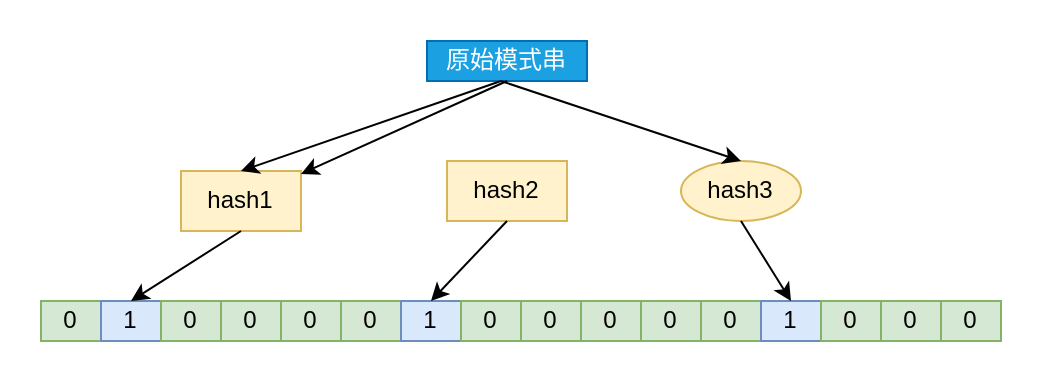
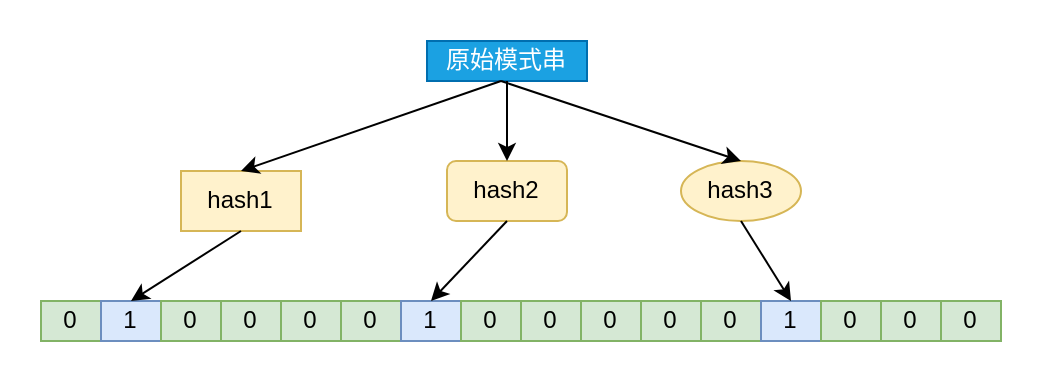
  <mxCell id="0" />
  <mxCell id="1" parent="0" />
  <mxCell id="2" value="原始模式串" style="rounded=0;whiteSpace=wrap;html=1;fillColor=#1ba1e2;strokeColor=#006EAF;fontColor=#ffffff;" vertex="1" parent="1"><mxGeometry x="213" y="20" width="80" height="20" as="geometry" /></mxCell>
  <mxCell id="3" value="hash1" style="rounded=0;whiteSpace=wrap;html=1;fillColor=#fff2cc;strokeColor=#d6b656;" vertex="1" parent="1"><mxGeometry x="90" y="85" width="60" height="30" as="geometry" /></mxCell>
- <mxCell id="4" value="hash2" style="rounded=0;whiteSpace=wrap;html=1;fillColor=#fff2cc;strokeColor=#d6b656;" vertex="1" parent="1"><mxGeometry x="223" y="80" width="60" height="30" as="geometry" /></mxCell>
+ <mxCell id="4" value="hash2" style="whiteSpace=wrap;html=1;fillColor=#fff2cc;strokeColor=#d6b656;rounded=1;" vertex="1" parent="1"><mxGeometry x="223" y="80" width="60" height="30" as="geometry" /></mxCell>
  <mxCell id="5" value="hash3" style="ellipse;whiteSpace=wrap;html=1;fillColor=#fff2cc;strokeColor=#d6b656;" vertex="1" parent="1"><mxGeometry x="340" y="80" width="60" height="30" as="geometry" /></mxCell>
  <mxCell id="6" value="0" style="rounded=0;whiteSpace=wrap;html=1;fillColor=#d5e8d4;strokeColor=#82b366;" vertex="1" parent="1"><mxGeometry x="20" y="150" width="30" height="20" as="geometry" /></mxCell>
  <mxCell id="7" value="1" style="rounded=0;whiteSpace=wrap;html=1;fillColor=#dae8fc;strokeColor=#6c8ebf;" vertex="1" parent="1"><mxGeometry x="50" y="150" width="30" height="20" as="geometry" /></mxCell>
  <mxCell id="8" value="0" style="rounded=0;whiteSpace=wrap;html=1;fillColor=#d5e8d4;strokeColor=#82b366;" vertex="1" parent="1"><mxGeometry x="80" y="150" width="30" height="20" as="geometry" /></mxCell>
  <mxCell id="9" value="0" style="rounded=0;whiteSpace=wrap;html=1;fillColor=#d5e8d4;strokeColor=#82b366;" vertex="1" parent="1"><mxGeometry x="110" y="150" width="30" height="20" as="geometry" /></mxCell>
  <mxCell id="10" value="0" style="rounded=0;whiteSpace=wrap;html=1;fillColor=#d5e8d4;strokeColor=#82b366;" vertex="1" parent="1"><mxGeometry x="140" y="150" width="30" height="20" as="geometry" /></mxCell>
  <mxCell id="11" value="0" style="rounded=0;whiteSpace=wrap;html=1;fillColor=#d5e8d4;strokeColor=#82b366;" vertex="1" parent="1"><mxGeometry x="170" y="150" width="30" height="20" as="geometry" /></mxCell>
  <mxCell id="12" value="1" style="rounded=0;whiteSpace=wrap;html=1;fillColor=#dae8fc;strokeColor=#6c8ebf;" vertex="1" parent="1"><mxGeometry x="200" y="150" width="30" height="20" as="geometry" /></mxCell>
  <mxCell id="13" value="0" style="rounded=0;whiteSpace=wrap;html=1;fillColor=#d5e8d4;strokeColor=#82b366;" vertex="1" parent="1"><mxGeometry x="230" y="150" width="30" height="20" as="geometry" /></mxCell>
  <mxCell id="14" value="0" style="rounded=0;whiteSpace=wrap;html=1;fillColor=#d5e8d4;strokeColor=#82b366;" vertex="1" parent="1"><mxGeometry x="260" y="150" width="30" height="20" as="geometry" /></mxCell>
  <mxCell id="15" value="0" style="rounded=0;whiteSpace=wrap;html=1;fillColor=#d5e8d4;strokeColor=#82b366;" vertex="1" parent="1"><mxGeometry x="290" y="150" width="30" height="20" as="geometry" /></mxCell>
  <mxCell id="16" value="0" style="rounded=0;whiteSpace=wrap;html=1;fillColor=#d5e8d4;strokeColor=#82b366;" vertex="1" parent="1"><mxGeometry x="320" y="150" width="30" height="20" as="geometry" /></mxCell>
  <mxCell id="17" value="0" style="rounded=0;whiteSpace=wrap;html=1;fillColor=#d5e8d4;strokeColor=#82b366;" vertex="1" parent="1"><mxGeometry x="350" y="150" width="30" height="20" as="geometry" /></mxCell>
  <mxCell id="18" value="1" style="rounded=0;whiteSpace=wrap;html=1;fillColor=#dae8fc;strokeColor=#6c8ebf;" vertex="1" parent="1"><mxGeometry x="380" y="150" width="30" height="20" as="geometry" /></mxCell>
  <mxCell id="19" value="0" style="rounded=0;whiteSpace=wrap;html=1;fillColor=#d5e8d4;strokeColor=#82b366;" vertex="1" parent="1"><mxGeometry x="410" y="150" width="30" height="20" as="geometry" /></mxCell>
  <mxCell id="20" value="0" style="rounded=0;whiteSpace=wrap;html=1;fillColor=#d5e8d4;strokeColor=#82b366;" vertex="1" parent="1"><mxGeometry x="440" y="150" width="30" height="20" as="geometry" /></mxCell>
  <mxCell id="21" value="0" style="rounded=0;whiteSpace=wrap;html=1;fillColor=#d5e8d4;strokeColor=#82b366;" vertex="1" parent="1"><mxGeometry x="470" y="150" width="30" height="20" as="geometry" /></mxCell>
- <mxCell id="22" value="" style="endArrow=classic;html=1;exitX=0.5;exitY=1;exitDx=0;exitDy=0;" edge="1" parent="1" source="2" target="3"><mxGeometry width="50" height="50" relative="1" as="geometry"><mxPoint x="290" y="230" as="sourcePoint" /><mxPoint x="340" y="180" as="targetPoint" /></mxGeometry></mxCell>
+ <mxCell id="22" value="" style="endArrow=classic;html=1;exitX=0.5;exitY=1;exitDx=0;exitDy=0;entryX=0.5;entryY=0;entryDx=0;entryDy=0;" edge="1" parent="1" source="2" target="4"><mxGeometry width="50" height="50" relative="1" as="geometry"><mxPoint x="290" y="230" as="sourcePoint" /><mxPoint x="340" y="180" as="targetPoint" /></mxGeometry></mxCell>
  <mxCell id="23" value="" style="endArrow=classic;html=1;entryX=0.5;entryY=0;entryDx=0;entryDy=0;" edge="1" parent="1" target="5"><mxGeometry width="50" height="50" relative="1" as="geometry"><mxPoint x="250" y="40" as="sourcePoint" /><mxPoint x="380" y="20" as="targetPoint" /></mxGeometry></mxCell>
  <mxCell id="24" value="" style="endArrow=classic;html=1;entryX=0.5;entryY=0;entryDx=0;entryDy=0;" edge="1" parent="1" target="3"><mxGeometry width="50" height="50" relative="1" as="geometry"><mxPoint x="250" y="40" as="sourcePoint" /><mxPoint x="110" y="40" as="targetPoint" /></mxGeometry></mxCell>
  <mxCell id="25" value="" style="endArrow=classic;html=1;exitX=0.5;exitY=1;exitDx=0;exitDy=0;entryX=0.5;entryY=0;entryDx=0;entryDy=0;" edge="1" parent="1" source="3" target="7"><mxGeometry width="50" height="50" relative="1" as="geometry"><mxPoint x="150" y="410" as="sourcePoint" /><mxPoint x="200" y="360" as="targetPoint" /></mxGeometry></mxCell>
  <mxCell id="26" value="" style="endArrow=classic;html=1;exitX=0.5;exitY=1;exitDx=0;exitDy=0;entryX=0.5;entryY=0;entryDx=0;entryDy=0;" edge="1" parent="1" source="4" target="12"><mxGeometry width="50" height="50" relative="1" as="geometry"><mxPoint x="210" y="340" as="sourcePoint" /><mxPoint x="260" y="290" as="targetPoint" /></mxGeometry></mxCell>
  <mxCell id="27" value="" style="endArrow=classic;html=1;exitX=0.5;exitY=1;exitDx=0;exitDy=0;entryX=0.5;entryY=0;entryDx=0;entryDy=0;" edge="1" parent="1" source="5" target="18"><mxGeometry width="50" height="50" relative="1" as="geometry"><mxPoint x="190" y="290" as="sourcePoint" /><mxPoint x="240" y="240" as="targetPoint" /></mxGeometry></mxCell>
